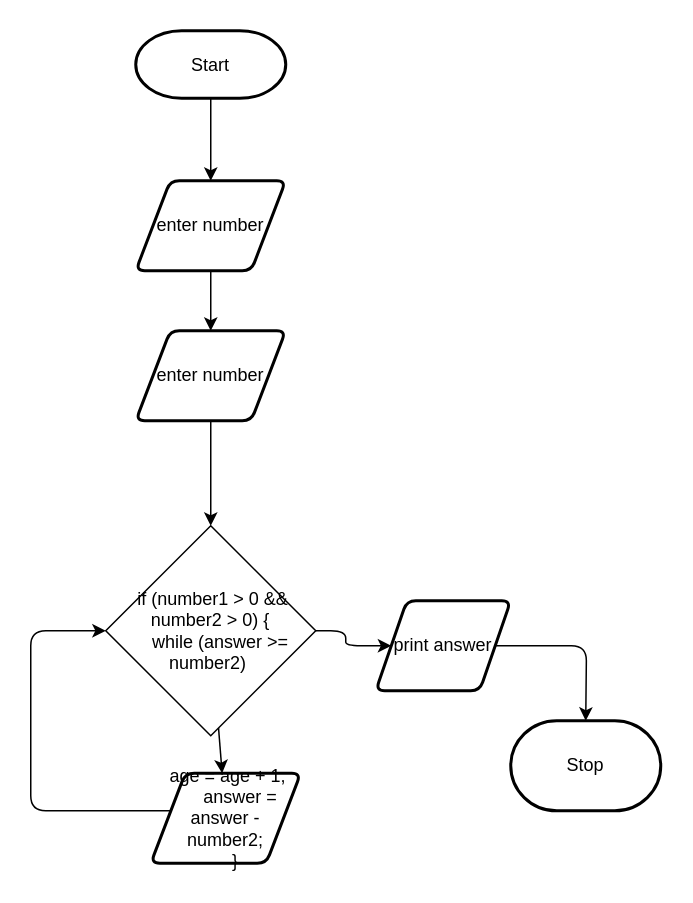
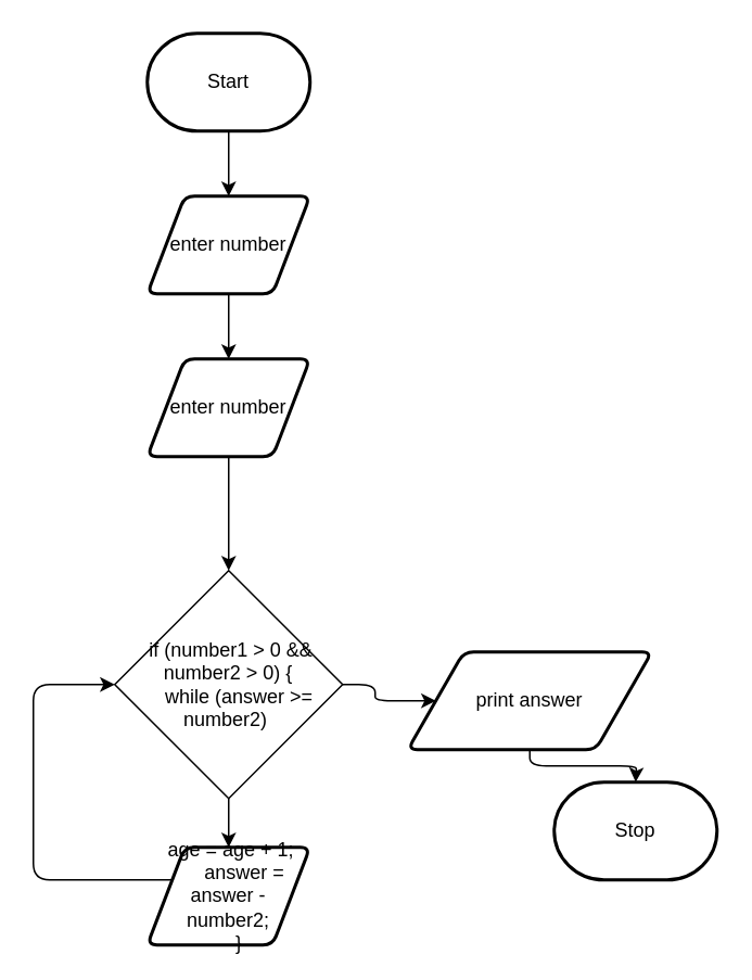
  <mxCell id="0" />
  <mxCell id="1" parent="0" />
  <mxCell id="2" style="edgeStyle=none;html=1;" parent="1" source="3" target="5" edge="1"><mxGeometry relative="1" as="geometry" /></mxCell>
- <mxCell id="3" value="Start" style="strokeWidth=2;html=1;shape=mxgraph.flowchart.terminator;whiteSpace=wrap;" parent="1" vertex="1"><mxGeometry x="90" y="20" width="100" height="45" as="geometry" /></mxCell>
+ <mxCell id="3" value="Start" style="strokeWidth=2;html=1;shape=mxgraph.flowchart.terminator;whiteSpace=wrap;" parent="1" vertex="1"><mxGeometry x="90" y="20" width="100" height="60" as="geometry" /></mxCell>
  <mxCell id="4" style="edgeStyle=none;html=1;" parent="1" source="5" edge="1"><mxGeometry relative="1" as="geometry"><mxPoint x="140" y="220" as="targetPoint" /></mxGeometry></mxCell>
  <mxCell id="5" value="enter number" style="shape=parallelogram;html=1;strokeWidth=2;perimeter=parallelogramPerimeter;whiteSpace=wrap;rounded=1;arcSize=12;size=0.23;" parent="1" vertex="1"><mxGeometry x="90" y="120" width="100" height="60" as="geometry" /></mxCell>
  <mxCell id="6" style="edgeStyle=orthogonalEdgeStyle;html=1;entryX=0;entryY=0.5;entryDx=0;entryDy=0;" parent="1" source="7" target="11" edge="1"><mxGeometry relative="1" as="geometry"><Array as="points"><mxPoint x="20" y="540" /><mxPoint x="20" y="420" /></Array></mxGeometry></mxCell>
- <mxCell id="7" value="&lt;div&gt;&amp;nbsp;age = age + 1;&lt;/div&gt;&lt;div&gt;&amp;nbsp; &amp;nbsp; &amp;nbsp; answer = answer - number2;&lt;/div&gt;&lt;div&gt;&amp;nbsp; &amp;nbsp; }&lt;/div&gt;" style="shape=parallelogram;html=1;strokeWidth=2;perimeter=parallelogramPerimeter;whiteSpace=wrap;rounded=1;arcSize=12;size=0.23;" parent="1" vertex="1"><mxGeometry x="100" y="515" width="100" height="60" as="geometry" /></mxCell>
+ <mxCell id="7" value="&lt;div&gt;&amp;nbsp;age = age + 1;&lt;/div&gt;&lt;div&gt;&amp;nbsp; &amp;nbsp; &amp;nbsp; answer = answer - number2;&lt;/div&gt;&lt;div&gt;&amp;nbsp; &amp;nbsp; }&lt;/div&gt;" style="shape=parallelogram;html=1;strokeWidth=2;perimeter=parallelogramPerimeter;whiteSpace=wrap;rounded=1;arcSize=12;size=0.23;" parent="1" vertex="1"><mxGeometry x="90" y="520" width="100" height="60" as="geometry" /></mxCell>
  <mxCell id="8" value="Stop" style="strokeWidth=2;html=1;shape=mxgraph.flowchart.terminator;whiteSpace=wrap;" parent="1" vertex="1"><mxGeometry x="340" y="480" width="100" height="60" as="geometry" /></mxCell>
  <mxCell id="9" style="edgeStyle=none;html=1;" parent="1" source="11" target="7" edge="1"><mxGeometry relative="1" as="geometry" /></mxCell>
  <mxCell id="10" style="edgeStyle=orthogonalEdgeStyle;html=1;entryX=0;entryY=0.5;entryDx=0;entryDy=0;" parent="1" source="11" target="13" edge="1"><mxGeometry relative="1" as="geometry" /></mxCell>
  <mxCell id="11" value="&lt;div&gt;&amp;nbsp;if (number1 &amp;gt; 0 &amp;amp;&amp;amp; number2 &amp;gt; 0) {&lt;/div&gt;&lt;div&gt;&amp;nbsp; &amp;nbsp; while (answer &amp;gt;= number2)&amp;nbsp;&lt;/div&gt;" style="rhombus;whiteSpace=wrap;html=1;" parent="1" vertex="1"><mxGeometry x="70" y="350" width="140" height="140" as="geometry" /></mxCell>
  <mxCell id="12" style="edgeStyle=orthogonalEdgeStyle;html=1;entryX=0.5;entryY=0;entryDx=0;entryDy=0;entryPerimeter=0;" parent="1" source="13" edge="1"><mxGeometry relative="1" as="geometry"><mxPoint x="390" y="480" as="targetPoint" /></mxGeometry></mxCell>
- <mxCell id="13" value="&lt;div&gt;print answer&lt;/div&gt;" style="shape=parallelogram;html=1;strokeWidth=2;perimeter=parallelogramPerimeter;whiteSpace=wrap;rounded=1;arcSize=12;size=0.23;" parent="1" vertex="1"><mxGeometry x="250" y="400" width="90" height="60" as="geometry" /></mxCell>
+ <mxCell id="13" value="&lt;div&gt;print answer&lt;/div&gt;" style="shape=parallelogram;html=1;strokeWidth=2;perimeter=parallelogramPerimeter;whiteSpace=wrap;rounded=1;arcSize=12;size=0.23;" parent="1" vertex="1"><mxGeometry x="250" y="400" width="150" height="60" as="geometry" /></mxCell>
  <mxCell id="14" style="edgeStyle=none;html=1;" parent="1" source="15" target="11" edge="1"><mxGeometry relative="1" as="geometry" /></mxCell>
  <mxCell id="15" value="enter number" style="shape=parallelogram;html=1;strokeWidth=2;perimeter=parallelogramPerimeter;whiteSpace=wrap;rounded=1;arcSize=12;size=0.23;" parent="1" vertex="1"><mxGeometry x="90" y="220" width="100" height="60" as="geometry" /></mxCell>
